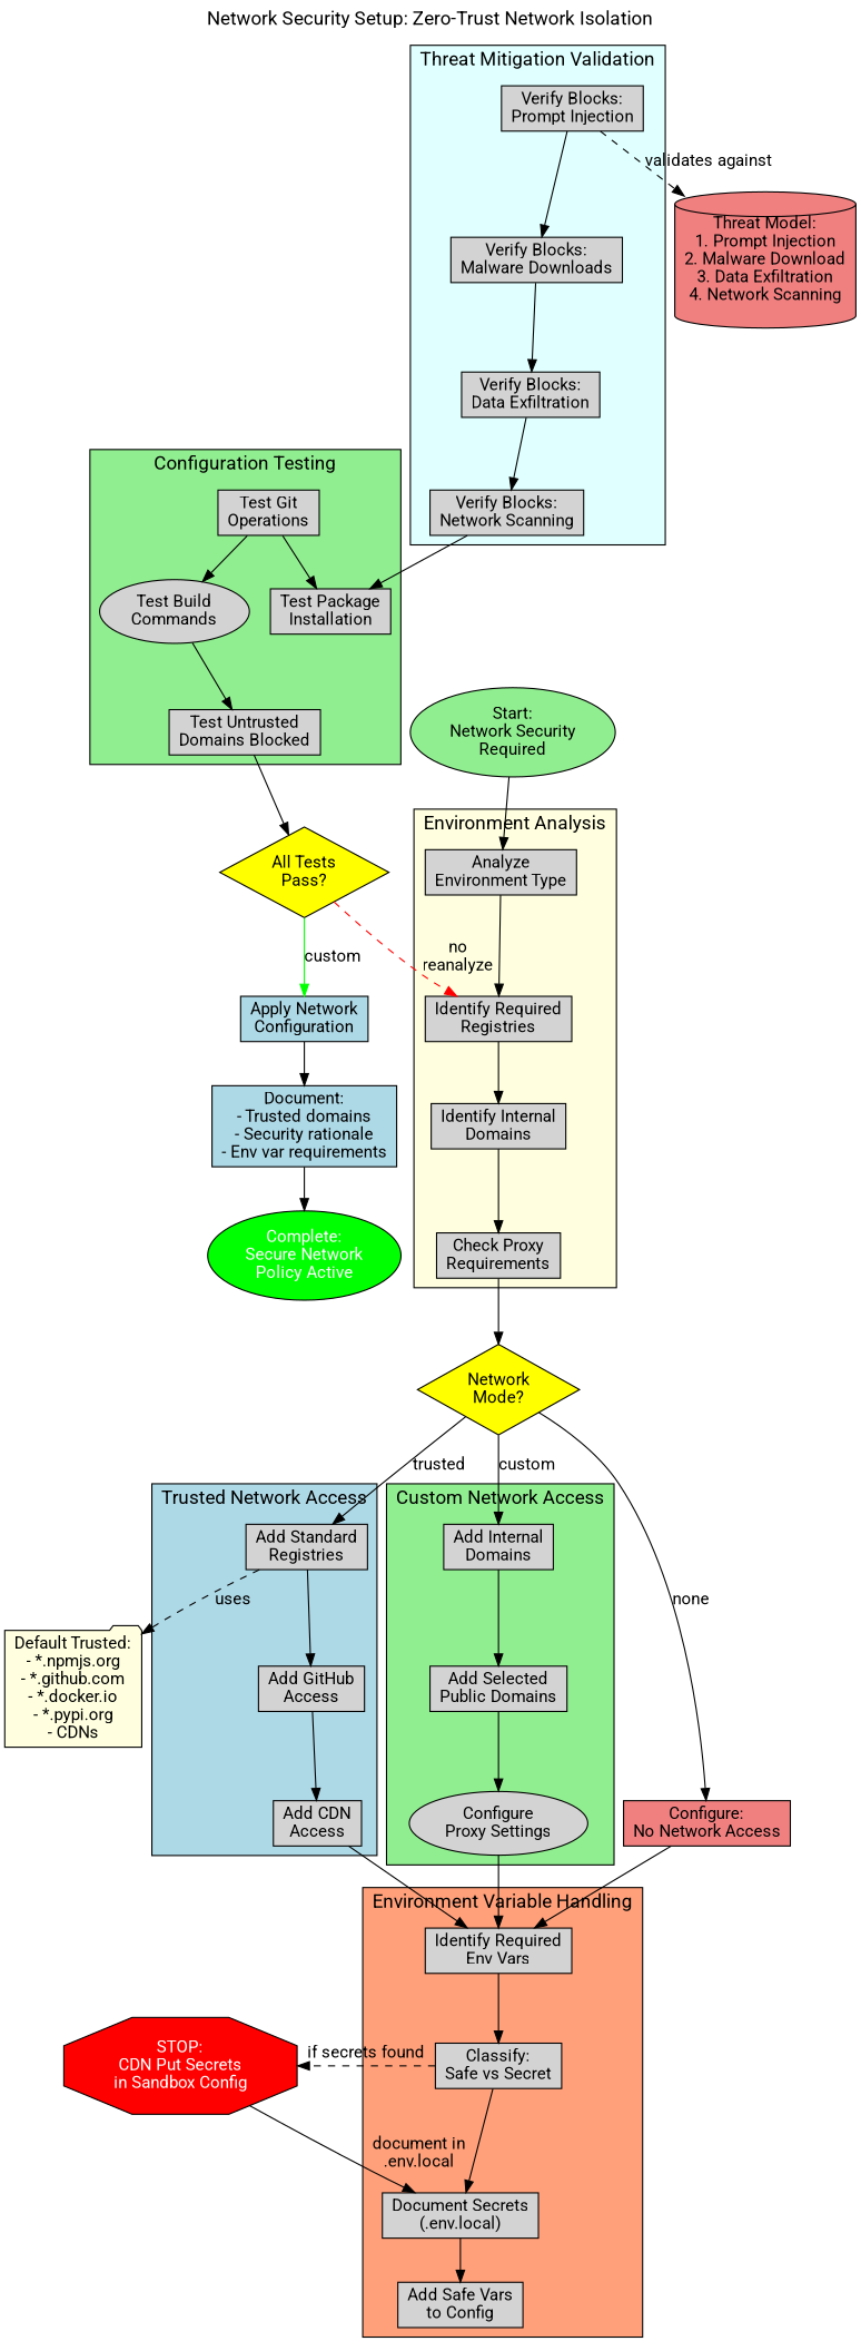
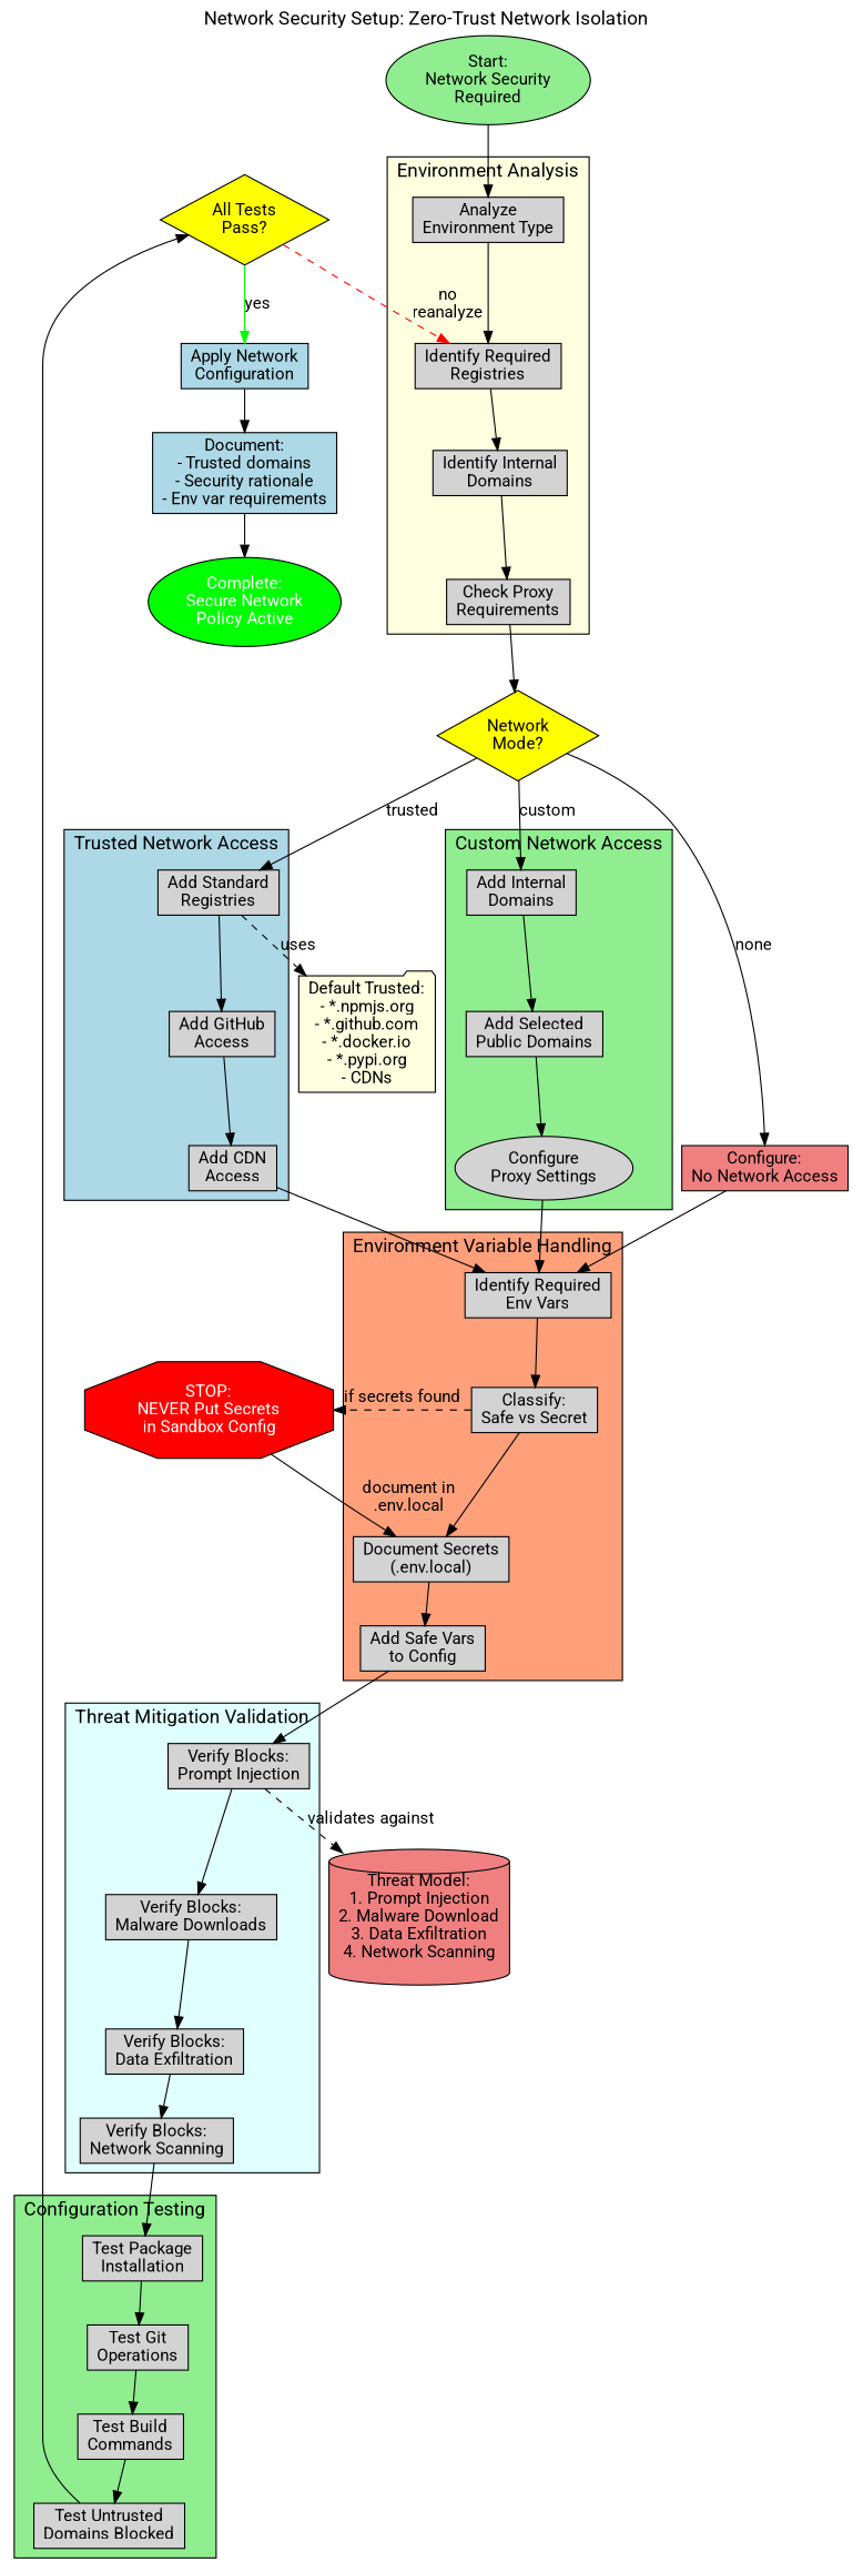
  digraph {
    compound=true
    fontname=Roboto
    fontsize=16
    label="Network Security Setup: Zero-Trust Network Isolation"
    labelloc=t
    rankdir=TB
    node [fontname=Roboto shape=box style=filled]
    edge [fontname=Roboto]
    n1 [label="Analyze\nEnvironment Type"]
    n2 [label="Identify Required\nRegistries"]
    n3 [label="Identify Internal\nDomains"]
    n4 [label="Check Proxy\nRequirements"]
    n5 [label="Add Standard\nRegistries"]
    n6 [label="Add GitHub\nAccess"]
    n7 [label="Add CDN\nAccess"]
    n8 [label="Add Internal\nDomains"]
    n9 [label="Add Selected\nPublic Domains"]
    n10 [label="Configure\nProxy Settings" shape=ellipse]
    n11 [label="Identify Required\nEnv Vars"]
    n12 [label="Classify:\nSafe vs Secret"]
    n13 [label="Document Secrets\n(.env.local)"]
    n14 [label="Add Safe Vars\nto Config"]
    n15 [label="Verify Blocks:\nPrompt Injection"]
    n16 [label="Verify Blocks:\nMalware Downloads"]
    n17 [label="Verify Blocks:\nData Exfiltration"]
    n18 [label="Verify Blocks:\nNetwork Scanning"]
    n19 [label="Test Package\nInstallation"]
    n20 [label="Test Git\nOperations"]
-   n21 [label="Test Build\nCommands" shape=ellipse]
+   n21 [label="Test Build\nCommands"]
    n22 [label="Test Untrusted\nDomains Blocked"]
    n23 [fillcolor=yellow label="Network\nMode?" shape=diamond]
    n24 [fillcolor=lightyellow label="Default Trusted:\n- *.npmjs.org\n- *.github.com\n- *.docker.io\n- *.pypi.org\n- CDNs" shape=folder]
-   n25 [fillcolor=red fontcolor=white label="STOP:\nCDN Put Secrets\nin Sandbox Config" shape=octagon]
+   n25 [fillcolor=red fontcolor=white label="STOP:\nNEVER Put Secrets\nin Sandbox Config" shape=octagon]
    n26 [fillcolor=lightcoral label="Threat Model:\n1. Prompt Injection\n2. Malware Download\n3. Data Exfiltration\n4. Network Scanning" shape=cylinder]
    n27 [fillcolor=yellow label="All Tests\nPass?" shape=diamond]
    n28 [fillcolor=lightgreen label="Start:\nNetwork Security\nRequired" shape=ellipse]
    n29 [fillcolor=green fontcolor=white label="Complete:\nSecure Network\nPolicy Active" shape=ellipse]
    n30 [fillcolor=lightcoral label="Configure:\nNo Network Access"]
    n31 [fillcolor=lightblue label="Apply Network\nConfiguration"]
    n32 [fillcolor=lightblue label="Document:\n- Trusted domains\n- Security rationale\n- Env var requirements"]
    subgraph cluster_1 {
      fillcolor=lightyellow
      label="Environment Analysis"
      style=filled
      n1
      n2
      n3
      n4
    }
    subgraph cluster_2 {
      fillcolor=lightblue
      label="Trusted Network Access"
      style=filled
      n5
      n6
      n7
    }
    subgraph cluster_3 {
      fillcolor=lightgreen
      label="Custom Network Access"
      style=filled
      n8
      n9
      n10
    }
    subgraph cluster_4 {
      fillcolor=lightsalmon
      label="Environment Variable Handling"
      style=filled
      n11
      n12
      n13
      n14
    }
    subgraph cluster_5 {
      fillcolor=lightcyan
      label="Threat Mitigation Validation"
      style=filled
      n15
      n16
      n17
      n18
    }
    subgraph cluster_6 {
      fillcolor=lightgreen
      label="Configuration Testing"
      style=filled
      n19
      n20
      n21
      n22
    }
    n1 -> n2
    n2 -> n3
    n3 -> n4
    n4 -> n23
    n5 -> n6
    n5 -> n24 [label=uses style=dashed]
    n6 -> n7
    n7 -> n11
    n8 -> n9
    n9 -> n10
    n10 -> n11
    n11 -> n12
    n12 -> n13
    n12 -> n25 [label="if secrets found" style=dashed]
    n13 -> n14
+   n14 -> n15
    n15 -> n16
    n15 -> n26 [label="validates against" style=dashed]
    n16 -> n17
    n17 -> n18
    n18 -> n19
-   n20 -> n19
+   n19 -> n20
    n20 -> n21
    n21 -> n22
    n22 -> n27
    n23 -> n5 [label=trusted]
    n23 -> n8 [label=custom]
    n23 -> n30 [label=none]
    n25 -> n13 [label="document in\n.env.local"]
    n27 -> n2 [color=red label="no\nreanalyze" style=dashed]
-   n27 -> n31 [color=green label=custom]
+   n27 -> n31 [color=green label=yes]
    n28 -> n1
    n30 -> n11
    n31 -> n32
    n32 -> n29
  }
